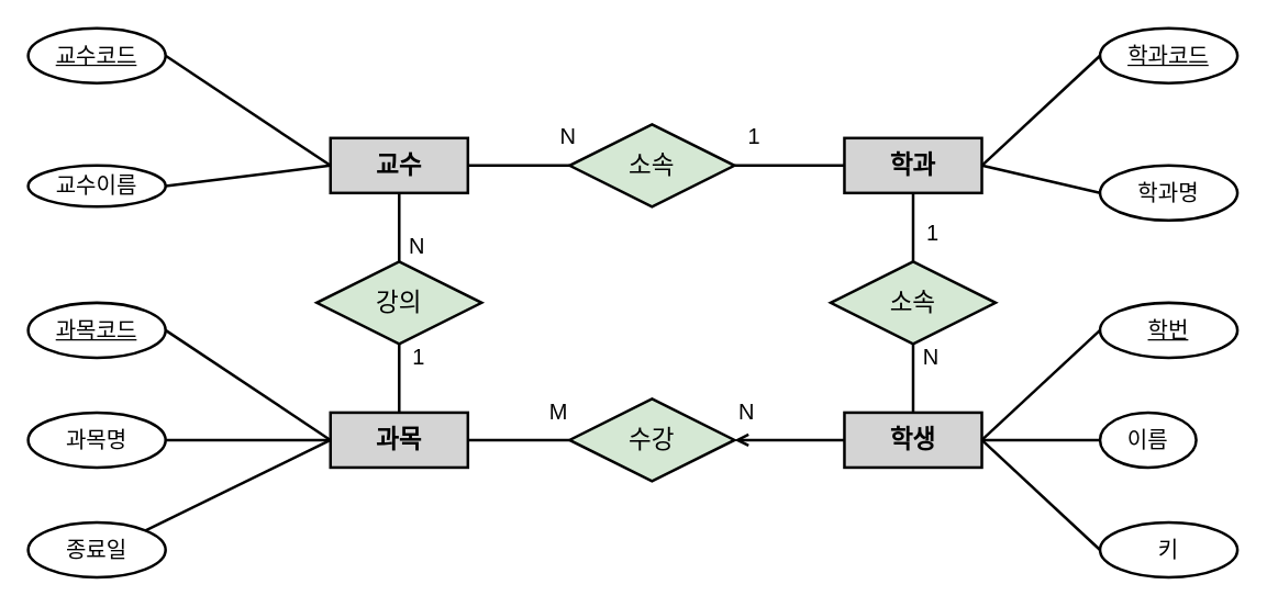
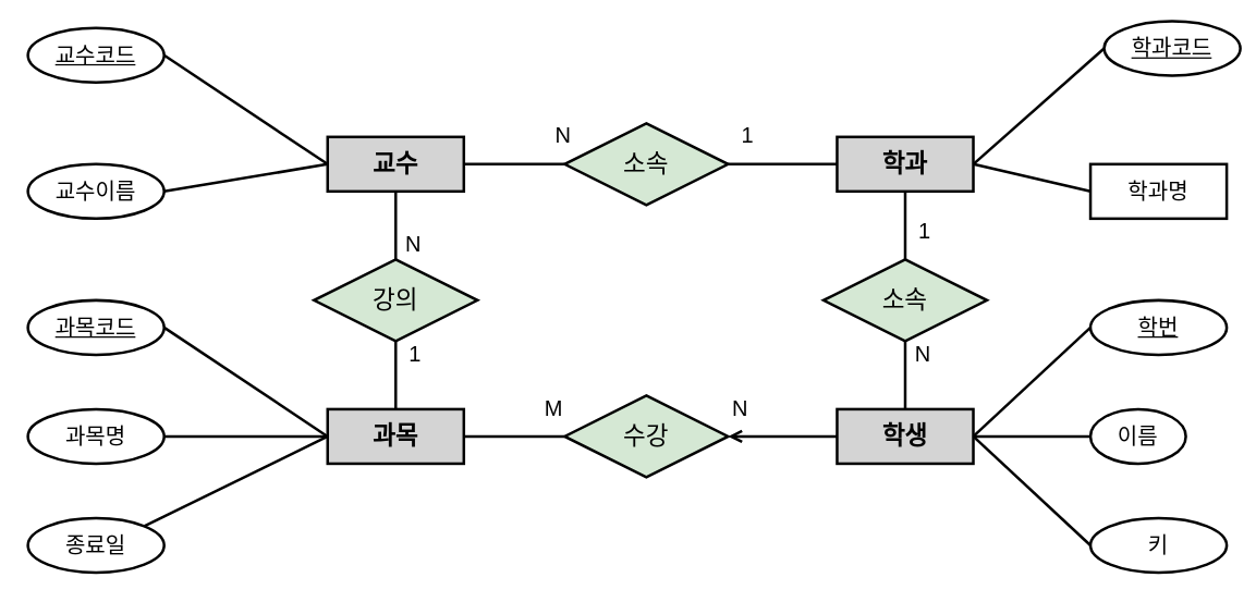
  <mxCell id="0" />
  <mxCell id="1" parent="0" />
  <mxCell id="2" value="교수" style="whiteSpace=wrap;html=1;align=center;fontSize=18;fillColor=#D4D4D4;strokeWidth=2;fontStyle=1" parent="1" vertex="1"><mxGeometry x="240" y="100" width="100" height="40" as="geometry" /></mxCell>
  <mxCell id="3" value="교수코드" style="ellipse;whiteSpace=wrap;html=1;align=center;fontStyle=4;fontSize=16;strokeWidth=2;" parent="1" vertex="1"><mxGeometry x="20" y="20" width="100" height="40" as="geometry" /></mxCell>
- <mxCell id="4" value="교수이름" style="ellipse;whiteSpace=wrap;html=1;align=center;fontSize=16;strokeWidth=2;" parent="1" vertex="1"><mxGeometry x="20" y="120" width="100" height="30" as="geometry" /></mxCell>
+ <mxCell id="4" value="교수이름" style="ellipse;whiteSpace=wrap;html=1;align=center;fontSize=16;strokeWidth=2;" parent="1" vertex="1"><mxGeometry x="20" y="120" width="100" height="40" as="geometry" /></mxCell>
  <mxCell id="5" value="강의" style="shape=rhombus;perimeter=rhombusPerimeter;whiteSpace=wrap;html=1;align=center;fontSize=18;fillColor=#d5e8d4;strokeColor=#000000;strokeWidth=2;" parent="1" vertex="1"><mxGeometry x="230" y="190" width="120" height="60" as="geometry" /></mxCell>
  <mxCell id="6" value="과목" style="whiteSpace=wrap;html=1;align=center;fontSize=18;fillColor=#D4D4D4;strokeWidth=2;fontStyle=1" parent="1" vertex="1"><mxGeometry x="240" y="300" width="100" height="40" as="geometry" /></mxCell>
  <mxCell id="7" value="과목코드" style="ellipse;whiteSpace=wrap;html=1;align=center;fontStyle=4;fontSize=16;strokeWidth=2;" parent="1" vertex="1"><mxGeometry x="20" y="220" width="100" height="40" as="geometry" /></mxCell>
  <mxCell id="8" value="과목명" style="ellipse;whiteSpace=wrap;html=1;align=center;fontSize=16;strokeWidth=2;" parent="1" vertex="1"><mxGeometry x="20" y="300" width="100" height="40" as="geometry" /></mxCell>
  <mxCell id="9" value="종료일" style="ellipse;whiteSpace=wrap;html=1;align=center;fontSize=16;strokeWidth=2;" parent="1" vertex="1"><mxGeometry x="20" y="380" width="100" height="40" as="geometry" /></mxCell>
  <mxCell id="10" value="수강" style="shape=rhombus;perimeter=rhombusPerimeter;whiteSpace=wrap;html=1;align=center;fontSize=18;fillColor=#d5e8d4;strokeColor=#000000;strokeWidth=2;" parent="1" vertex="1"><mxGeometry x="414" y="290" width="120" height="60" as="geometry" /></mxCell>
  <mxCell id="11" value="소속" style="shape=rhombus;perimeter=rhombusPerimeter;whiteSpace=wrap;html=1;align=center;fontSize=18;fillColor=#d5e8d4;strokeColor=#000000;strokeWidth=2;" parent="1" vertex="1"><mxGeometry x="414" y="90" width="120" height="60" as="geometry" /></mxCell>
  <mxCell id="12" value="소속" style="shape=rhombus;perimeter=rhombusPerimeter;whiteSpace=wrap;html=1;align=center;fontSize=18;fillColor=#d5e8d4;strokeColor=#000000;strokeWidth=2;" parent="1" vertex="1"><mxGeometry x="604" y="190" width="120" height="60" as="geometry" /></mxCell>
  <mxCell id="13" value="학과" style="whiteSpace=wrap;html=1;align=center;fontSize=18;fillColor=#D4D4D4;strokeWidth=2;fontStyle=1" parent="1" vertex="1"><mxGeometry x="614" y="100" width="100" height="40" as="geometry" /></mxCell>
  <mxCell id="14" value="학생" style="whiteSpace=wrap;html=1;align=center;fontSize=18;fillColor=#D4D4D4;strokeWidth=2;fontStyle=1" parent="1" vertex="1"><mxGeometry x="614" y="300" width="100" height="40" as="geometry" /></mxCell>
- <mxCell id="15" value="학과코드" style="ellipse;whiteSpace=wrap;html=1;align=center;fontStyle=4;fontSize=16;strokeWidth=2;" parent="1" vertex="1"><mxGeometry x="800" y="20" width="100" height="40" as="geometry" /></mxCell>
- <mxCell id="16" value="학과명" style="ellipse;whiteSpace=wrap;html=1;align=center;fontSize=16;strokeWidth=2;" parent="1" vertex="1"><mxGeometry x="800" y="120" width="100" height="40" as="geometry" /></mxCell>
+ <mxCell id="15" value="학과코드" style="ellipse;whiteSpace=wrap;html=1;align=center;fontStyle=4;fontSize=16;strokeWidth=2;" parent="1" vertex="1"><mxGeometry x="810" y="15" width="100" height="40" as="geometry" /></mxCell>
+ <mxCell id="16" value="학과명" style="whiteSpace=wrap;html=1;align=center;fontSize=16;strokeWidth=2;rounded=0;" parent="1" vertex="1"><mxGeometry x="800" y="120" width="100" height="40" as="geometry" /></mxCell>
  <mxCell id="17" value="이름" style="ellipse;whiteSpace=wrap;html=1;align=center;fontSize=16;strokeWidth=2;" parent="1" vertex="1"><mxGeometry x="800" y="300" width="70" height="40" as="geometry" /></mxCell>
  <mxCell id="18" value="학번" style="ellipse;whiteSpace=wrap;html=1;align=center;fontStyle=4;fontSize=16;strokeWidth=2;" parent="1" vertex="1"><mxGeometry x="800" y="220" width="100" height="40" as="geometry" /></mxCell>
  <mxCell id="19" value="키" style="ellipse;whiteSpace=wrap;html=1;align=center;fontSize=16;strokeWidth=2;" parent="1" vertex="1"><mxGeometry x="800" y="380" width="100" height="40" as="geometry" /></mxCell>
  <mxCell id="20" value="" style="endArrow=none;html=1;rounded=0;exitX=1;exitY=0.5;exitDx=0;exitDy=0;entryX=0;entryY=0.5;entryDx=0;entryDy=0;strokeWidth=2;" parent="1" source="6" target="10" edge="1"><mxGeometry relative="1" as="geometry"><mxPoint x="340" y="370" as="sourcePoint" /><mxPoint x="500" y="370" as="targetPoint" /></mxGeometry></mxCell>
  <mxCell id="21" value="M" style="resizable=0;html=1;whiteSpace=wrap;align=right;verticalAlign=bottom;fontSize=16;" parent="20" connectable="0" vertex="1"><mxGeometry x="1" relative="1" as="geometry"><mxPoint y="-10" as="offset" /></mxGeometry></mxCell>
  <mxCell id="22" value="" style="endArrow=open;html=1;rounded=0;exitX=0;exitY=0.5;exitDx=0;exitDy=0;entryX=1;entryY=0.5;entryDx=0;entryDy=0;strokeWidth=2;" parent="1" source="14" target="10" edge="1"><mxGeometry relative="1" as="geometry"><mxPoint x="500" y="419.5" as="sourcePoint" /><mxPoint x="574" y="419.5" as="targetPoint" /></mxGeometry></mxCell>
  <mxCell id="23" value="N" style="resizable=0;html=1;whiteSpace=wrap;align=right;verticalAlign=bottom;fontSize=16;" parent="22" connectable="0" vertex="1"><mxGeometry x="1" relative="1" as="geometry"><mxPoint x="16" y="-10" as="offset" /></mxGeometry></mxCell>
  <mxCell id="24" value="" style="endArrow=none;html=1;rounded=0;exitX=0.5;exitY=1;exitDx=0;exitDy=0;entryX=0.5;entryY=0;entryDx=0;entryDy=0;strokeWidth=2;" parent="1" source="2" target="5" edge="1"><mxGeometry relative="1" as="geometry"><mxPoint x="330" y="250" as="sourcePoint" /><mxPoint x="490" y="250" as="targetPoint" /></mxGeometry></mxCell>
  <mxCell id="25" value="N" style="resizable=0;html=1;whiteSpace=wrap;align=right;verticalAlign=bottom;fontSize=16;" parent="24" connectable="0" vertex="1"><mxGeometry x="1" relative="1" as="geometry"><mxPoint x="20" as="offset" /></mxGeometry></mxCell>
  <mxCell id="26" value="" style="endArrow=none;html=1;rounded=0;exitX=0.5;exitY=0;exitDx=0;exitDy=0;strokeWidth=2;" parent="1" source="6" target="5" edge="1"><mxGeometry relative="1" as="geometry"><mxPoint x="330" y="320" as="sourcePoint" /><mxPoint x="490" y="320" as="targetPoint" /></mxGeometry></mxCell>
  <mxCell id="27" value="1" style="resizable=0;html=1;whiteSpace=wrap;align=right;verticalAlign=bottom;fontSize=16;" parent="26" connectable="0" vertex="1"><mxGeometry x="1" relative="1" as="geometry"><mxPoint x="20" y="20" as="offset" /></mxGeometry></mxCell>
  <mxCell id="28" value="" style="endArrow=none;html=1;rounded=0;entryX=0;entryY=0.5;entryDx=0;entryDy=0;exitX=1;exitY=0.5;exitDx=0;exitDy=0;strokeWidth=2;" parent="1" source="2" target="11" edge="1"><mxGeometry relative="1" as="geometry"><mxPoint x="390" y="200" as="sourcePoint" /><mxPoint y="260" as="targetPoint" x="300" /></mxGeometry></mxCell>
  <mxCell id="29" value="N" style="resizable=0;html=1;whiteSpace=wrap;align=right;verticalAlign=bottom;fontSize=16;" parent="28" connectable="0" vertex="1"><mxGeometry x="1" relative="1" as="geometry"><mxPoint x="6" y="-10" as="offset" /></mxGeometry></mxCell>
  <mxCell id="30" value="" style="endArrow=none;html=1;rounded=0;exitX=0;exitY=0.5;exitDx=0;exitDy=0;entryX=1;entryY=0.5;entryDx=0;entryDy=0;strokeWidth=2;" parent="1" source="13" target="11" edge="1"><mxGeometry relative="1" as="geometry"><mxPoint y="370" as="sourcePoint" x="300" /><mxPoint x="500" y="250" as="targetPoint" /></mxGeometry></mxCell>
  <mxCell id="31" value="1" style="resizable=0;html=1;whiteSpace=wrap;align=right;verticalAlign=bottom;fontSize=16;" parent="30" connectable="0" vertex="1"><mxGeometry x="1" relative="1" as="geometry"><mxPoint x="20" y="-10" as="offset" /></mxGeometry></mxCell>
  <mxCell id="32" value="" style="endArrow=none;html=1;rounded=0;exitX=0.5;exitY=1;exitDx=0;exitDy=0;entryX=0.5;entryY=0;entryDx=0;entryDy=0;strokeWidth=2;" parent="1" source="13" target="12" edge="1"><mxGeometry relative="1" as="geometry"><mxPoint x="726" y="230" as="sourcePoint" /><mxPoint x="630" y="230" as="targetPoint" /></mxGeometry></mxCell>
  <mxCell id="33" value="1" style="resizable=0;html=1;whiteSpace=wrap;align=right;verticalAlign=bottom;fontSize=16;" parent="32" connectable="0" vertex="1"><mxGeometry x="1" relative="1" as="geometry"><mxPoint x="20" y="-10" as="offset" /></mxGeometry></mxCell>
  <mxCell id="34" value="" style="endArrow=none;html=1;rounded=0;entryX=0.5;entryY=1;entryDx=0;entryDy=0;exitX=0.5;exitY=0;exitDx=0;exitDy=0;strokeWidth=2;" parent="1" source="14" target="12" edge="1"><mxGeometry relative="1" as="geometry"><mxPoint x="656" y="329.5" as="sourcePoint" /><mxPoint x="730" y="329.5" as="targetPoint" /></mxGeometry></mxCell>
  <mxCell id="35" value="N" style="resizable=0;html=1;whiteSpace=wrap;align=right;verticalAlign=bottom;fontSize=16;" parent="34" connectable="0" vertex="1"><mxGeometry x="1" relative="1" as="geometry"><mxPoint x="20" y="20" as="offset" /></mxGeometry></mxCell>
  <mxCell id="36" value="" style="endArrow=none;html=1;rounded=0;strokeWidth=2;exitX=1;exitY=0.5;exitDx=0;exitDy=0;entryX=0;entryY=0.5;entryDx=0;entryDy=0;" parent="1" source="3" target="2" edge="1"><mxGeometry relative="1" as="geometry"><mxPoint x="440" y="250" as="sourcePoint" /><mxPoint x="550" y="260" as="targetPoint" /></mxGeometry></mxCell>
  <mxCell id="37" value="" style="endArrow=none;html=1;rounded=0;strokeWidth=2;exitX=1;exitY=0.5;exitDx=0;exitDy=0;entryX=0;entryY=0.5;entryDx=0;entryDy=0;" parent="1" source="4" target="2" edge="1"><mxGeometry relative="1" as="geometry"><mxPoint x="200" y="110" as="sourcePoint" /><mxPoint x="220" y="150" as="targetPoint" /></mxGeometry></mxCell>
  <mxCell id="38" value="" style="endArrow=none;html=1;rounded=0;strokeWidth=2;exitX=1;exitY=0.5;exitDx=0;exitDy=0;entryX=0;entryY=0.5;entryDx=0;entryDy=0;" parent="1" source="7" edge="1" target="6"><mxGeometry relative="1" as="geometry"><mxPoint x="220" y="370" as="sourcePoint" /><mxPoint x="240" y="330" as="targetPoint" /></mxGeometry></mxCell>
  <mxCell id="39" value="" style="endArrow=none;html=1;rounded=0;strokeWidth=2;exitX=1;exitY=0.5;exitDx=0;exitDy=0;entryX=0;entryY=0.5;entryDx=0;entryDy=0;" parent="1" source="8" target="6" edge="1"><mxGeometry relative="1" as="geometry"><mxPoint x="220" y="310" as="sourcePoint" /><mxPoint x="240" y="360" as="targetPoint" /></mxGeometry></mxCell>
  <mxCell id="40" value="" style="endArrow=none;html=1;rounded=0;strokeWidth=2;exitX=1;exitY=0;exitDx=0;exitDy=0;entryX=0;entryY=0.5;entryDx=0;entryDy=0;" parent="1" source="9" target="6" edge="1"><mxGeometry relative="1" as="geometry"><mxPoint x="230" y="380" as="sourcePoint" /><mxPoint x="250" y="360" as="targetPoint" /></mxGeometry></mxCell>
  <mxCell id="41" value="" style="endArrow=none;html=1;rounded=0;strokeWidth=2;exitX=0;exitY=0.5;exitDx=0;exitDy=0;entryX=1;entryY=0.5;entryDx=0;entryDy=0;" parent="1" source="19" target="14" edge="1"><mxGeometry relative="1" as="geometry"><mxPoint x="710" y="460" as="sourcePoint" /><mxPoint x="710" y="360" as="targetPoint" /></mxGeometry></mxCell>
  <mxCell id="42" value="" style="endArrow=none;html=1;rounded=0;strokeWidth=2;exitX=0;exitY=0.5;exitDx=0;exitDy=0;entryX=1;entryY=0.5;entryDx=0;entryDy=0;" parent="1" source="17" target="14" edge="1"><mxGeometry relative="1" as="geometry"><mxPoint x="750" y="480" as="sourcePoint" /><mxPoint x="710" y="360" as="targetPoint" /></mxGeometry></mxCell>
  <mxCell id="43" value="" style="endArrow=none;html=1;rounded=0;strokeWidth=2;exitX=0;exitY=0.5;exitDx=0;exitDy=0;entryX=1;entryY=0.5;entryDx=0;entryDy=0;" parent="1" source="18" target="14" edge="1"><mxGeometry relative="1" as="geometry"><mxPoint x="770" y="330" as="sourcePoint" /><mxPoint x="730" y="290" as="targetPoint" /></mxGeometry></mxCell>
  <mxCell id="44" value="" style="endArrow=none;html=1;rounded=0;strokeWidth=2;exitX=0;exitY=0.5;exitDx=0;exitDy=0;entryX=1;entryY=0.5;entryDx=0;entryDy=0;" parent="1" source="16" target="13" edge="1"><mxGeometry relative="1" as="geometry"><mxPoint x="790" y="210" as="sourcePoint" /><mxPoint x="750" y="250" as="targetPoint" /></mxGeometry></mxCell>
  <mxCell id="45" value="" style="endArrow=none;html=1;rounded=0;strokeWidth=2;exitX=0;exitY=0.5;exitDx=0;exitDy=0;entryX=1;entryY=0.5;entryDx=0;entryDy=0;" parent="1" source="15" target="13" edge="1"><mxGeometry relative="1" as="geometry"><mxPoint x="770" y="190" as="sourcePoint" /><mxPoint x="730" y="150" as="targetPoint" /></mxGeometry></mxCell>
